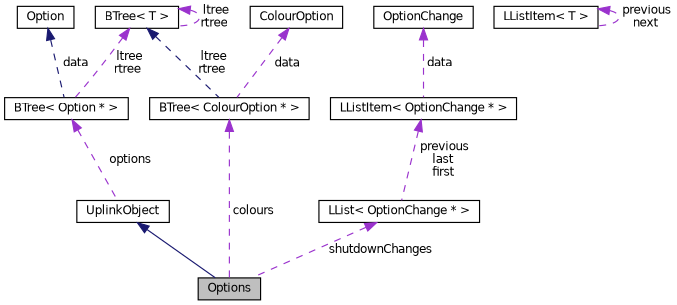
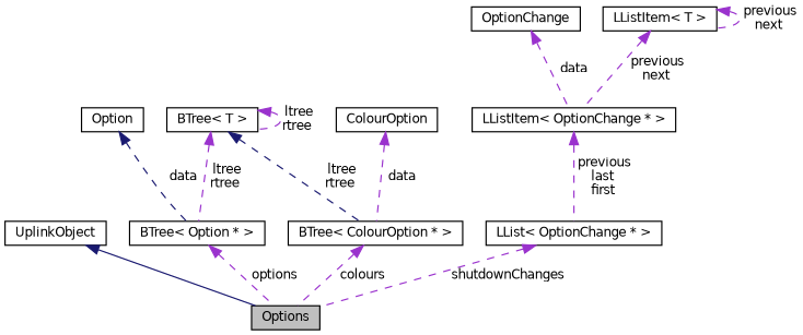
  digraph {
    node [color=black fillcolor=white fontname=Helvetica fontsize=10 shape=record style=filled]
    edge [color=darkorchid3 dir=back fontname=Helvetica fontsize=10 labelfontname=Helvetica labelfontsize=10 style=dashed]
    n1 [fillcolor=grey75 fontcolor=black height=0.2 label=Options width=0.4]
    n2 [height=0.2 label=UplinkObject width=0.4]
    n3 [height=0.2 label=Option width=0.4]
    n4 [height=0.2 label="BTree\< Option * \>" width=0.4]
    n5 [height=0.2 label="LList\< OptionChange * \>" width=0.4]
    n6 [height=0.2 label="LListItem\< OptionChange * \>" width=0.4]
    n7 [height=0.2 label=OptionChange width=0.4]
    n8 [height=0.2 label="LListItem\< T \>" width=0.4]
    n9 [height=0.2 label="BTree\< ColourOption * \>" width=0.4]
    n10 [height=0.2 label="BTree\< T \>" width=0.4]
    n11 [height=0.2 label=ColourOption width=0.4]
    n2 -> n1 [color=midnightblue style=solid]
    n3 -> n4 [color=midnightblue label=" data"]
-   n4 -> n2 [label=" options"]
+   n4 -> n1 [label=" options"]
    n5 -> n1 [label=" shutdownChanges"]
    n6 -> n5 [label=" previous\nlast\nfirst"]
    n7 -> n6 [label=" data"]
+   n8 -> n6 [label=" previous\nnext"]
    n8 -> n8 [label=" previous\nnext"]
    n9 -> n1 [label=" colours"]
    n10 -> n4 [label=" ltree\nrtree"]
    n10 -> n9 [color=midnightblue label=" ltree\nrtree"]
    n10 -> n10 [label=" ltree\nrtree"]
    n11 -> n9 [label=" data"]
  }
